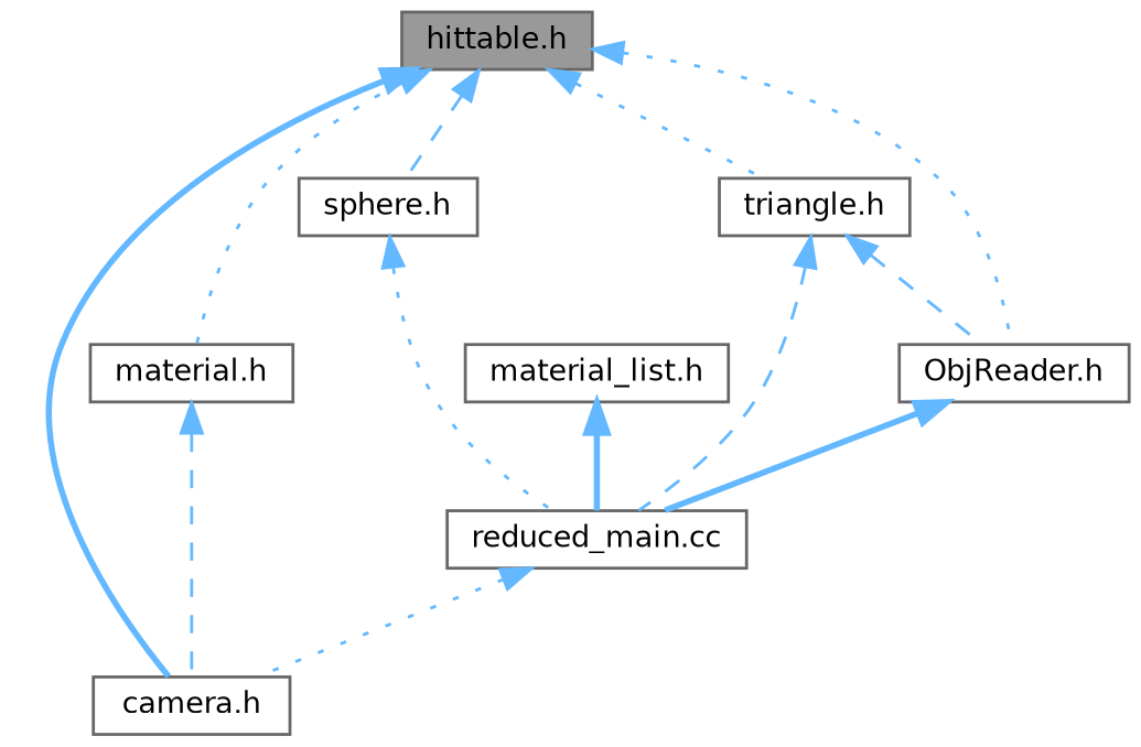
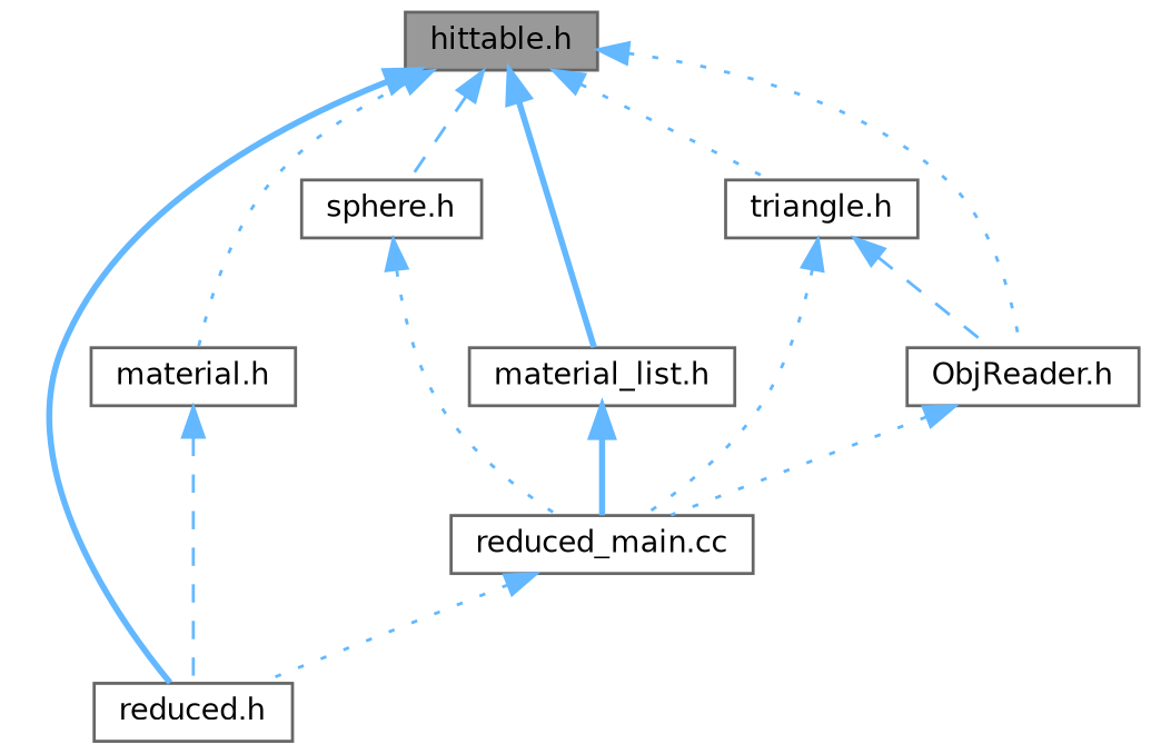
  digraph {
    node [color=grey40 fillcolor=white fontname=Helvetica fontsize=10 shape=box style=filled]
    edge [color=steelblue1 dir=back fontname=Helvetica fontsize=10 labelfontname=Helvetica labelfontsize=10 style=dotted]
    n1 [color=gray40 fillcolor=grey60 fontcolor=black height=0.2 label="hittable.h" width=0.4]
    n2 [height=0.2 label="ObjReader.h" width=0.4]
-   n3 [height=0.2 label="camera.h" width=0.4]
+   n3 [height=0.2 label="reduced.h" width=0.4]
    n4 [height=0.2 label="material_list.h" width=0.4]
    n5 [height=0.2 label="material.h" width=0.4]
    n6 [height=0.2 label="sphere.h" width=0.4]
    n7 [height=0.2 label="triangle.h" width=0.4]
    n8 [height=0.2 label="reduced_main.cc" width=0.4]
    n1 -> n2
    n1 -> n3 [style=bold]
+   n1 -> n4 [style=bold]
    n1 -> n5
    n1 -> n6 [style=dashed]
    n1 -> n7
-   n2 -> n8 [style=bold]
+   n2 -> n8
    n4 -> n8 [style=bold]
    n5 -> n3 [style=dashed]
    n6 -> n8
    n7 -> n2 [style=dashed]
-   n7 -> n8 [style=dashed]
+   n7 -> n8
    n8 -> n3
  }
